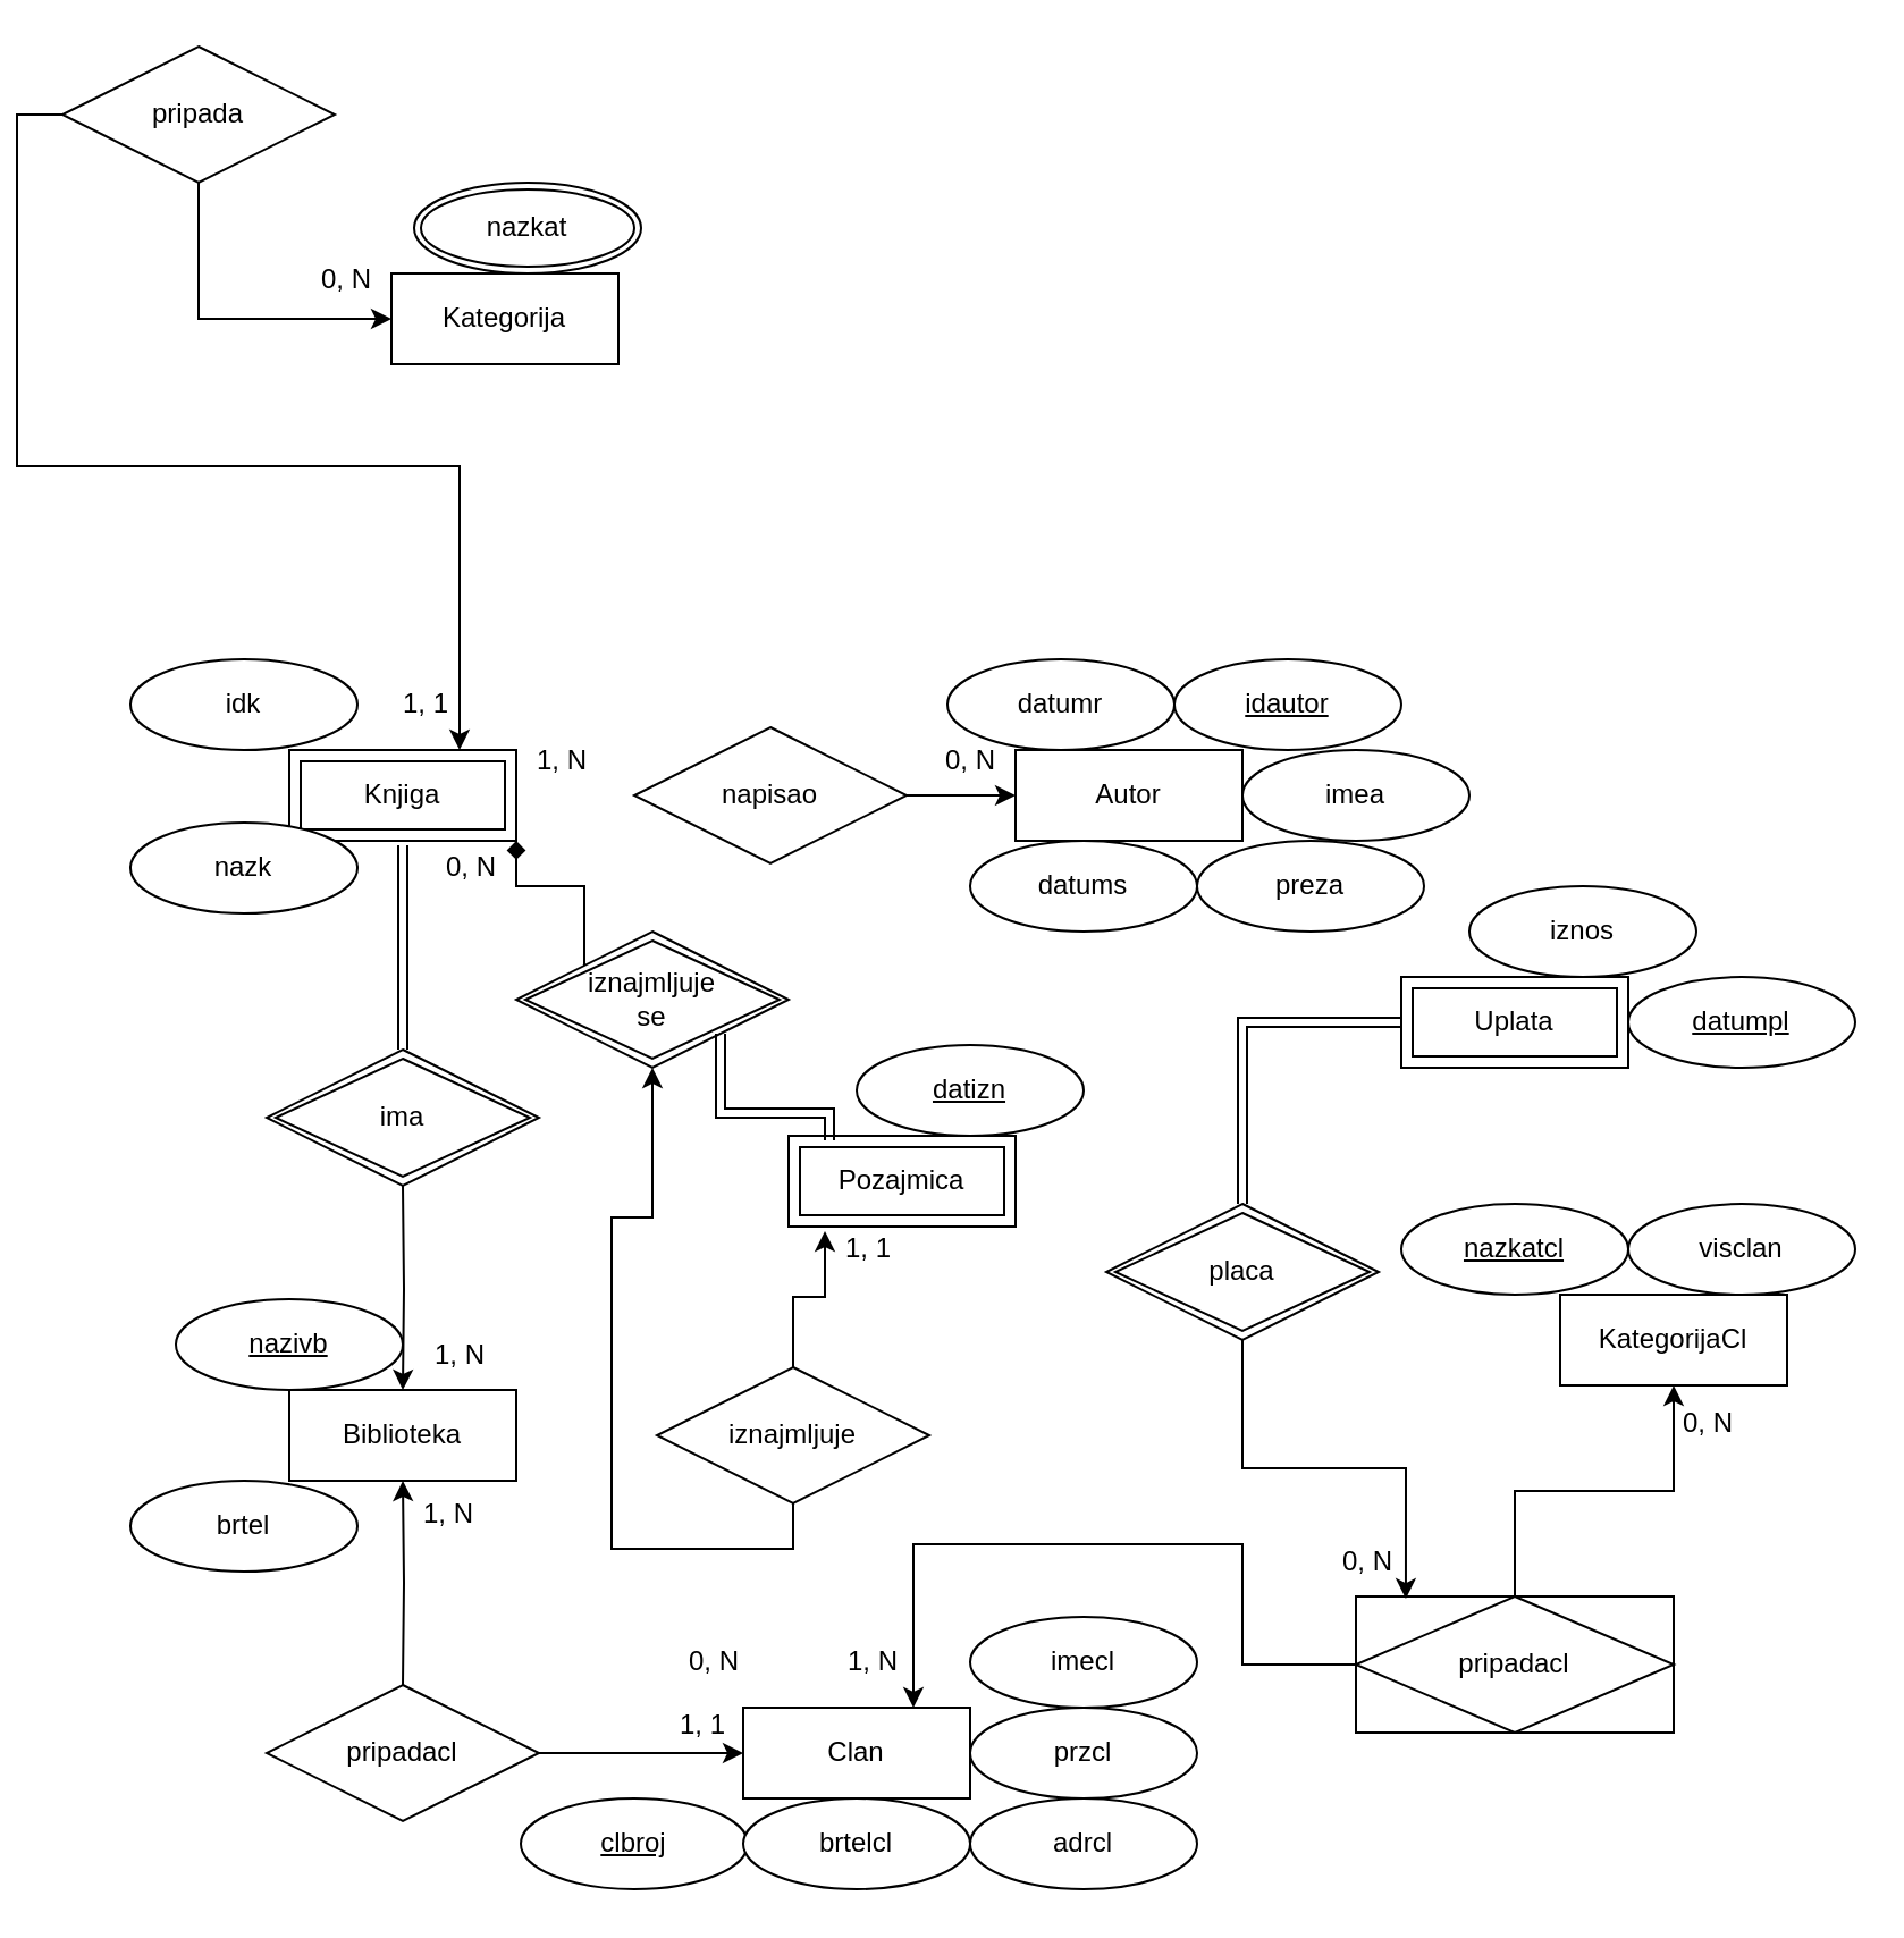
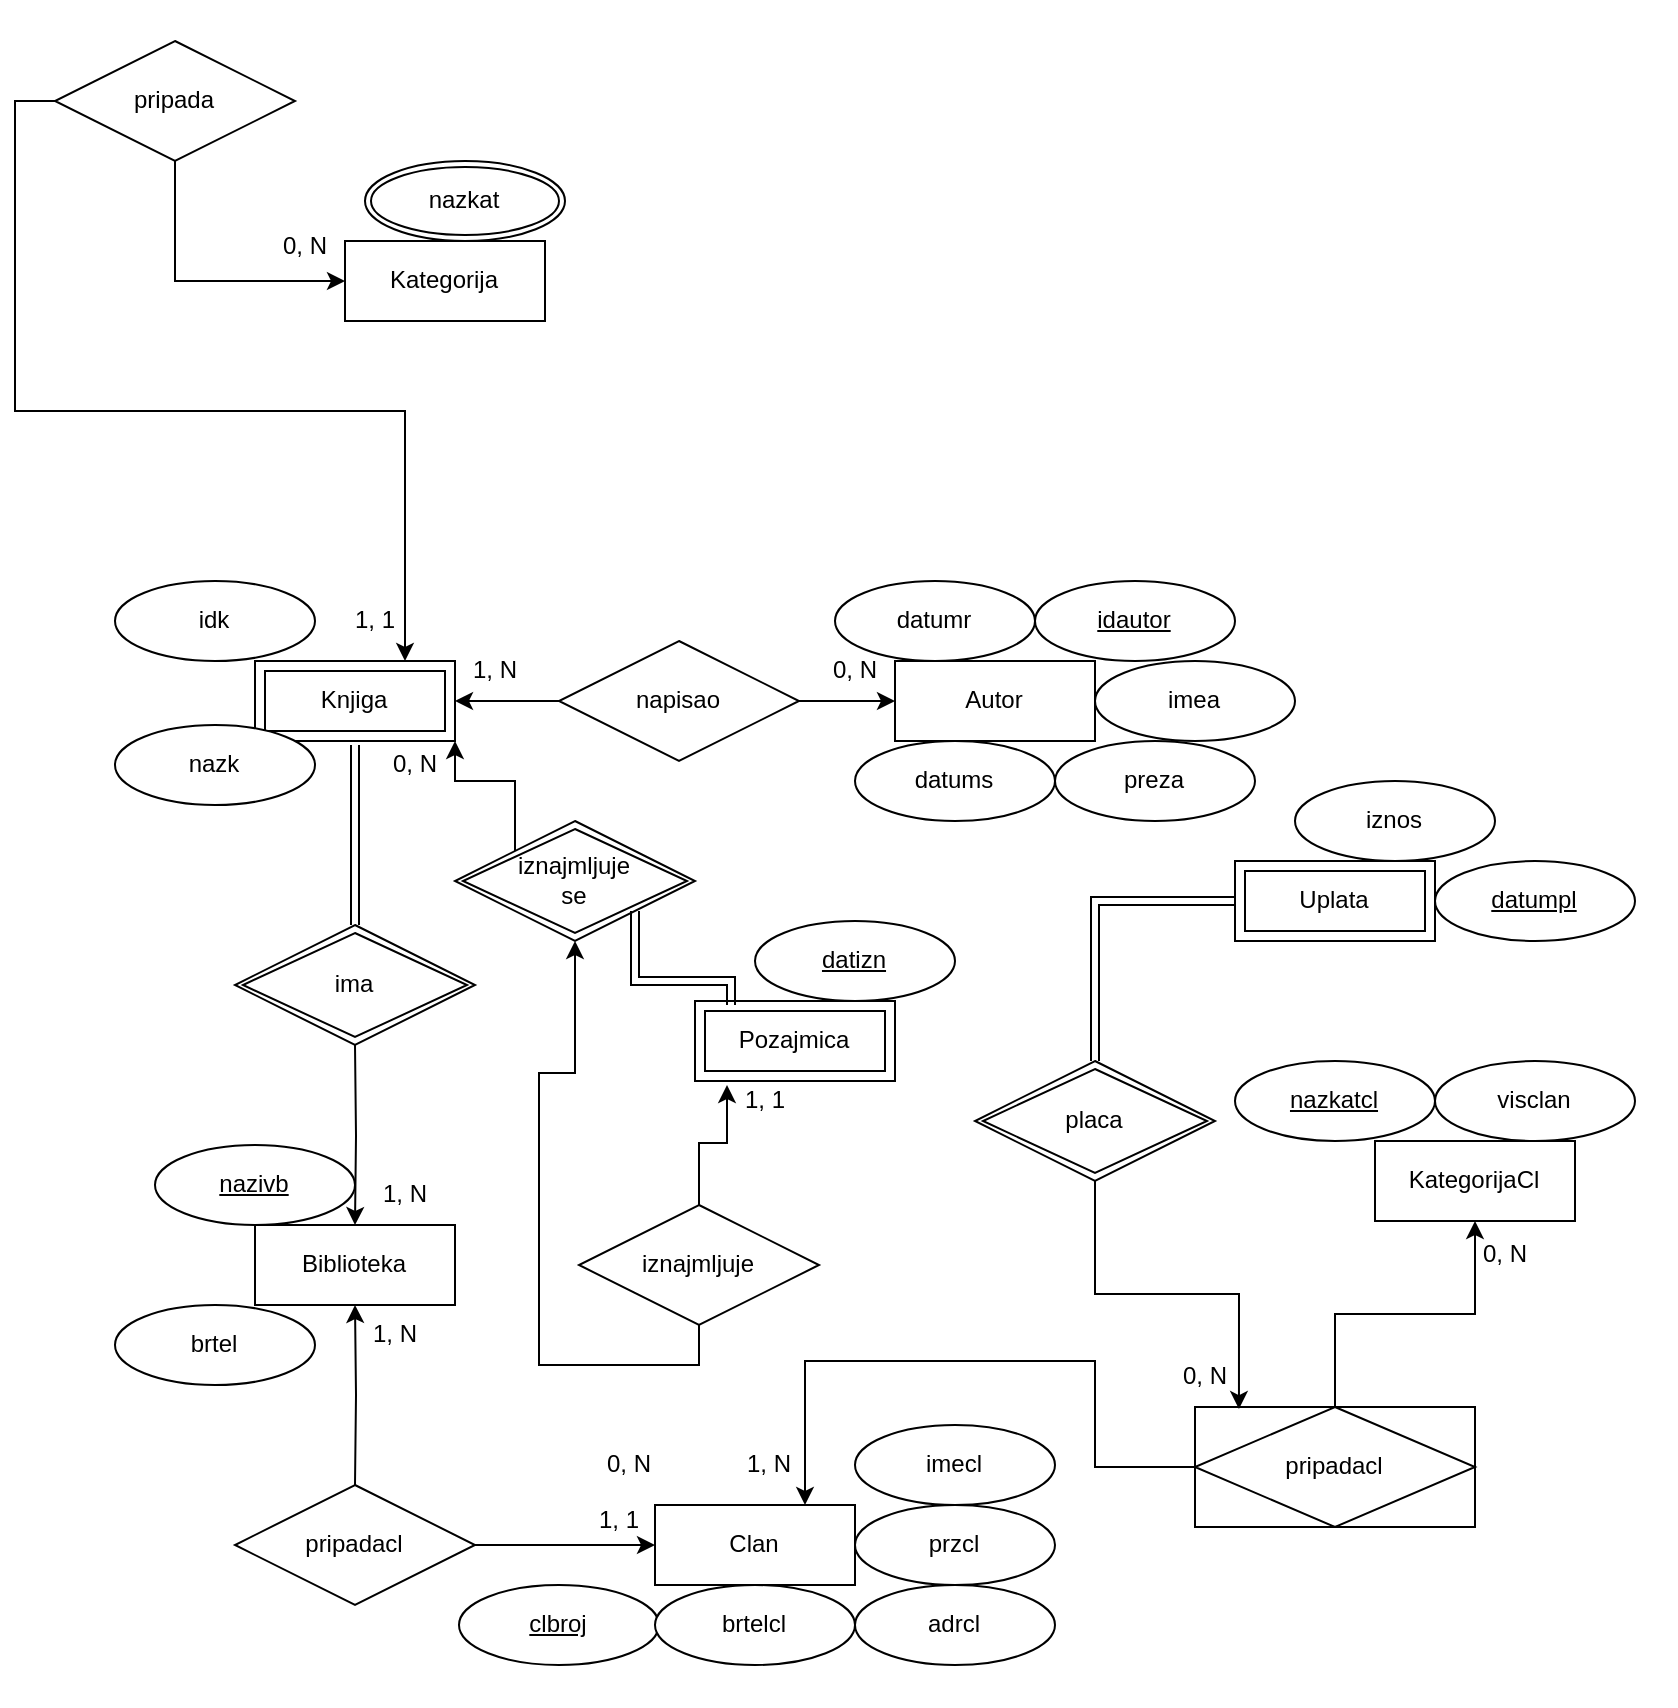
  <mxCell id="0" />
  <mxCell id="1" parent="0" />
  <mxCell id="2" value="Biblioteka" style="whiteSpace=wrap;html=1;align=center;" vertex="1" parent="1"><mxGeometry x="120" y="612" width="100" height="40" as="geometry" /></mxCell>
  <mxCell id="3" value="" style="edgeStyle=orthogonalEdgeStyle;rounded=0;orthogonalLoop=1;jettySize=auto;html=1;shape=link;" edge="1" parent="1"><mxGeometry relative="1" as="geometry"><mxPoint x="170" y="462" as="sourcePoint" /><mxPoint x="170" y="372" as="targetPoint" /></mxGeometry></mxCell>
  <mxCell id="4" value="" style="edgeStyle=orthogonalEdgeStyle;rounded=0;orthogonalLoop=1;jettySize=auto;html=1;" edge="1" parent="1" target="2"><mxGeometry relative="1" as="geometry"><mxPoint x="170" y="522" as="sourcePoint" /></mxGeometry></mxCell>
  <mxCell id="5" value="1, N" style="text;html=1;align=center;verticalAlign=middle;resizable=0;points=[];autosize=1;strokeColor=none;fillColor=none;" vertex="1" parent="1"><mxGeometry x="170" y="582" width="50" height="30" as="geometry" /></mxCell>
  <mxCell id="6" value="ima" style="shape=rhombus;double=1;perimeter=rhombusPerimeter;whiteSpace=wrap;html=1;align=center;" vertex="1" parent="1"><mxGeometry x="110" y="462" width="120" height="60" as="geometry" /></mxCell>
  <mxCell id="7" value="Knjiga" style="shape=ext;margin=3;double=1;whiteSpace=wrap;html=1;align=center;" vertex="1" parent="1"><mxGeometry x="120" y="330" width="100" height="40" as="geometry" /></mxCell>
  <mxCell id="8" value="nazivb" style="ellipse;whiteSpace=wrap;html=1;align=center;fontStyle=4;" vertex="1" parent="1"><mxGeometry x="70" y="572" width="100" height="40" as="geometry" /></mxCell>
  <mxCell id="9" value="brtel" style="ellipse;whiteSpace=wrap;html=1;align=center;" vertex="1" parent="1"><mxGeometry x="50" y="652" width="100" height="40" as="geometry" /></mxCell>
  <mxCell id="10" value="idk" style="ellipse;whiteSpace=wrap;html=1;align=center;" vertex="1" parent="1"><mxGeometry x="50" y="290" width="100" height="40" as="geometry" /></mxCell>
  <mxCell id="11" value="nazk" style="ellipse;whiteSpace=wrap;html=1;align=center;" vertex="1" parent="1"><mxGeometry x="50" y="362" width="100" height="40" as="geometry" /></mxCell>
  <mxCell id="12" value="Autor" style="whiteSpace=wrap;html=1;align=center;" vertex="1" parent="1"><mxGeometry x="440" y="330" width="100" height="40" as="geometry" /></mxCell>
  <mxCell id="13" value="idautor" style="ellipse;whiteSpace=wrap;html=1;align=center;fontStyle=4;" vertex="1" parent="1"><mxGeometry x="510" y="290" width="100" height="40" as="geometry" /></mxCell>
  <mxCell id="14" value="imea" style="ellipse;whiteSpace=wrap;html=1;align=center;" vertex="1" parent="1"><mxGeometry x="540" y="330" width="100" height="40" as="geometry" /></mxCell>
  <mxCell id="15" value="preza" style="ellipse;whiteSpace=wrap;html=1;align=center;" vertex="1" parent="1"><mxGeometry x="520" y="370" width="100" height="40" as="geometry" /></mxCell>
  <mxCell id="16" value="datumr" style="ellipse;whiteSpace=wrap;html=1;align=center;" vertex="1" parent="1"><mxGeometry x="410" y="290" width="100" height="40" as="geometry" /></mxCell>
  <mxCell id="17" value="datums" style="ellipse;whiteSpace=wrap;html=1;align=center;" vertex="1" parent="1"><mxGeometry x="420" y="370" width="100" height="40" as="geometry" /></mxCell>
+ <mxCell id="18" value="" style="edgeStyle=orthogonalEdgeStyle;rounded=0;orthogonalLoop=1;jettySize=auto;html=1;" edge="1" parent="1" source="20" target="7"><mxGeometry relative="1" as="geometry" /></mxCell>
  <mxCell id="19" style="edgeStyle=orthogonalEdgeStyle;rounded=0;orthogonalLoop=1;jettySize=auto;html=1;exitX=1;exitY=0.5;exitDx=0;exitDy=0;entryX=0;entryY=0.5;entryDx=0;entryDy=0;" edge="1" parent="1" source="20" target="12"><mxGeometry relative="1" as="geometry" /></mxCell>
  <mxCell id="20" value="napisao" style="shape=rhombus;perimeter=rhombusPerimeter;whiteSpace=wrap;html=1;align=center;" vertex="1" parent="1"><mxGeometry x="272" y="320" width="120" height="60" as="geometry" /></mxCell>
  <mxCell id="21" value="1, N" style="text;html=1;align=center;verticalAlign=middle;resizable=0;points=[];autosize=1;strokeColor=none;fillColor=none;" vertex="1" parent="1"><mxGeometry x="215" y="320" width="50" height="30" as="geometry" /></mxCell>
  <mxCell id="22" value="0, N" style="text;html=1;align=center;verticalAlign=middle;resizable=0;points=[];autosize=1;strokeColor=none;fillColor=none;" vertex="1" parent="1"><mxGeometry x="395" y="320" width="50" height="30" as="geometry" /></mxCell>
  <mxCell id="23" value="Kategorija" style="whiteSpace=wrap;html=1;align=center;" vertex="1" parent="1"><mxGeometry x="165" y="120" width="100" height="40" as="geometry" /></mxCell>
  <mxCell id="24" style="edgeStyle=orthogonalEdgeStyle;rounded=0;orthogonalLoop=1;jettySize=auto;html=1;exitX=0.5;exitY=1;exitDx=0;exitDy=0;entryX=0;entryY=0.5;entryDx=0;entryDy=0;" edge="1" parent="1" source="25" target="23"><mxGeometry relative="1" as="geometry" /></mxCell>
  <mxCell id="25" value="pripada" style="shape=rhombus;perimeter=rhombusPerimeter;whiteSpace=wrap;html=1;align=center;" vertex="1" parent="1"><mxGeometry x="20" y="20" width="120" height="60" as="geometry" /></mxCell>
  <mxCell id="26" style="edgeStyle=orthogonalEdgeStyle;rounded=0;orthogonalLoop=1;jettySize=auto;html=1;exitX=0;exitY=0.5;exitDx=0;exitDy=0;entryX=0.75;entryY=0;entryDx=0;entryDy=0;" edge="1" parent="1" source="25" target="7"><mxGeometry relative="1" as="geometry" /></mxCell>
  <mxCell id="27" value="0, N" style="text;html=1;align=center;verticalAlign=middle;resizable=0;points=[];autosize=1;strokeColor=none;fillColor=none;" vertex="1" parent="1"><mxGeometry x="120" y="108" width="50" height="30" as="geometry" /></mxCell>
  <mxCell id="28" value="nazkat" style="ellipse;shape=doubleEllipse;margin=3;whiteSpace=wrap;html=1;align=center;" vertex="1" parent="1"><mxGeometry x="175" y="80" width="100" height="40" as="geometry" /></mxCell>
  <mxCell id="29" value="" style="edgeStyle=orthogonalEdgeStyle;rounded=0;orthogonalLoop=1;jettySize=auto;html=1;entryX=0.5;entryY=1;entryDx=0;entryDy=0;" edge="1" parent="1" target="2"><mxGeometry relative="1" as="geometry"><mxPoint x="170" y="742" as="sourcePoint" /></mxGeometry></mxCell>
  <mxCell id="30" value="1, N" style="text;html=1;align=center;verticalAlign=middle;resizable=0;points=[];autosize=1;strokeColor=none;fillColor=none;" vertex="1" parent="1"><mxGeometry x="165" y="652" width="50" height="30" as="geometry" /></mxCell>
  <mxCell id="31" value="" style="edgeStyle=orthogonalEdgeStyle;rounded=0;orthogonalLoop=1;jettySize=auto;html=1;" edge="1" parent="1" source="32" target="33"><mxGeometry relative="1" as="geometry" /></mxCell>
  <mxCell id="32" value="pripadacl" style="shape=rhombus;perimeter=rhombusPerimeter;whiteSpace=wrap;html=1;align=center;" vertex="1" parent="1"><mxGeometry x="110" y="742" width="120" height="60" as="geometry" /></mxCell>
  <mxCell id="33" value="Clan" style="whiteSpace=wrap;html=1;align=center;" vertex="1" parent="1"><mxGeometry x="320" y="752" width="100" height="40" as="geometry" /></mxCell>
  <mxCell id="34" value="clbroj" style="ellipse;whiteSpace=wrap;html=1;align=center;fontStyle=4;" vertex="1" parent="1"><mxGeometry x="222" y="792" width="100" height="40" as="geometry" /></mxCell>
  <mxCell id="35" value="imecl" style="ellipse;whiteSpace=wrap;html=1;align=center;" vertex="1" parent="1"><mxGeometry x="420" y="712" width="100" height="40" as="geometry" /></mxCell>
  <mxCell id="36" value="przcl" style="ellipse;whiteSpace=wrap;html=1;align=center;" vertex="1" parent="1"><mxGeometry x="420" y="752" width="100" height="40" as="geometry" /></mxCell>
  <mxCell id="37" value="adrcl" style="ellipse;whiteSpace=wrap;html=1;align=center;" vertex="1" parent="1"><mxGeometry x="420" y="792" width="100" height="40" as="geometry" /></mxCell>
  <mxCell id="38" value="brtelcl" style="ellipse;whiteSpace=wrap;html=1;align=center;" vertex="1" parent="1"><mxGeometry x="320" y="792" width="100" height="40" as="geometry" /></mxCell>
  <mxCell id="39" value="1, 1" style="text;html=1;align=center;verticalAlign=middle;resizable=0;points=[];autosize=1;strokeColor=none;fillColor=none;" vertex="1" parent="1"><mxGeometry x="282" y="745" width="40" height="30" as="geometry" /></mxCell>
  <mxCell id="40" value="0, N" style="text;html=1;align=center;verticalAlign=middle;resizable=0;points=[];autosize=1;strokeColor=none;fillColor=none;" vertex="1" parent="1"><mxGeometry x="282" y="717" width="50" height="30" as="geometry" /></mxCell>
  <mxCell id="41" value="KategorijaCl" style="whiteSpace=wrap;html=1;align=center;" vertex="1" parent="1"><mxGeometry x="680" y="570" width="100" height="40" as="geometry" /></mxCell>
  <mxCell id="42" value="Uplata" style="shape=ext;margin=3;double=1;whiteSpace=wrap;html=1;align=center;" vertex="1" parent="1"><mxGeometry x="610" y="430" width="100" height="40" as="geometry" /></mxCell>
  <mxCell id="43" style="edgeStyle=orthogonalEdgeStyle;rounded=0;orthogonalLoop=1;jettySize=auto;html=1;exitX=0.5;exitY=0;exitDx=0;exitDy=0;entryX=0;entryY=0.5;entryDx=0;entryDy=0;shape=link;" edge="1" parent="1" source="44" target="42"><mxGeometry relative="1" as="geometry" /></mxCell>
  <mxCell id="44" value="placa" style="shape=rhombus;double=1;perimeter=rhombusPerimeter;whiteSpace=wrap;html=1;align=center;" vertex="1" parent="1"><mxGeometry x="480" y="530" width="120" height="60" as="geometry" /></mxCell>
  <mxCell id="45" style="edgeStyle=orthogonalEdgeStyle;rounded=0;orthogonalLoop=1;jettySize=auto;html=1;exitX=0;exitY=0.5;exitDx=0;exitDy=0;entryX=0.75;entryY=0;entryDx=0;entryDy=0;" edge="1" parent="1" source="47" target="33"><mxGeometry relative="1" as="geometry"><Array as="points"><mxPoint x="540" y="733" /><mxPoint x="540" y="680" /><mxPoint x="395" y="680" /></Array></mxGeometry></mxCell>
  <mxCell id="46" style="edgeStyle=orthogonalEdgeStyle;rounded=0;orthogonalLoop=1;jettySize=auto;html=1;exitX=0.5;exitY=0;exitDx=0;exitDy=0;" edge="1" parent="1" source="47" target="41"><mxGeometry relative="1" as="geometry"><mxPoint x="730" y="620" as="targetPoint" /></mxGeometry></mxCell>
  <mxCell id="47" value="pripadacl" style="shape=associativeEntity;whiteSpace=wrap;html=1;align=center;" vertex="1" parent="1"><mxGeometry x="590" y="703" width="140" height="60" as="geometry" /></mxCell>
  <mxCell id="48" style="edgeStyle=orthogonalEdgeStyle;rounded=0;orthogonalLoop=1;jettySize=auto;html=1;exitX=0.5;exitY=1;exitDx=0;exitDy=0;entryX=0.157;entryY=0.017;entryDx=0;entryDy=0;entryPerimeter=0;" edge="1" parent="1" source="44" target="47"><mxGeometry relative="1" as="geometry" /></mxCell>
  <mxCell id="49" value="iznos" style="ellipse;whiteSpace=wrap;html=1;align=center;" vertex="1" parent="1"><mxGeometry x="640" y="390" width="100" height="40" as="geometry" /></mxCell>
  <mxCell id="50" value="datumpl" style="ellipse;whiteSpace=wrap;html=1;align=center;fontStyle=4;" vertex="1" parent="1"><mxGeometry x="710" y="430" width="100" height="40" as="geometry" /></mxCell>
  <mxCell id="51" value="nazkatcl" style="ellipse;whiteSpace=wrap;html=1;align=center;fontStyle=4;" vertex="1" parent="1"><mxGeometry x="610" y="530" width="100" height="40" as="geometry" /></mxCell>
  <mxCell id="52" value="visclan" style="ellipse;whiteSpace=wrap;html=1;align=center;" vertex="1" parent="1"><mxGeometry x="710" y="530" width="100" height="40" as="geometry" /></mxCell>
  <mxCell id="53" style="edgeStyle=orthogonalEdgeStyle;rounded=0;orthogonalLoop=1;jettySize=auto;html=1;exitX=0.5;exitY=1;exitDx=0;exitDy=0;" edge="1" parent="1" source="54" target="57"><mxGeometry relative="1" as="geometry" /></mxCell>
  <mxCell id="54" value="iznajmljuje" style="shape=rhombus;perimeter=rhombusPerimeter;whiteSpace=wrap;html=1;align=center;" vertex="1" parent="1"><mxGeometry x="282" y="602" width="120" height="60" as="geometry" /></mxCell>
  <mxCell id="55" value="Pozajmica" style="shape=ext;margin=3;double=1;whiteSpace=wrap;html=1;align=center;" vertex="1" parent="1"><mxGeometry x="340" y="500" width="100" height="40" as="geometry" /></mxCell>
- <mxCell id="56" style="edgeStyle=orthogonalEdgeStyle;rounded=0;orthogonalLoop=1;jettySize=auto;html=1;exitX=0;exitY=0;exitDx=0;exitDy=0;entryX=1;entryY=1;entryDx=0;entryDy=0;endArrow=diamond;" edge="1" parent="1" source="57" target="7"><mxGeometry relative="1" as="geometry" /></mxCell>
+ <mxCell id="56" style="edgeStyle=orthogonalEdgeStyle;rounded=0;orthogonalLoop=1;jettySize=auto;html=1;exitX=0;exitY=0;exitDx=0;exitDy=0;entryX=1;entryY=1;entryDx=0;entryDy=0;" edge="1" parent="1" source="57" target="7"><mxGeometry relative="1" as="geometry" /></mxCell>
  <mxCell id="57" value="&lt;div&gt;iznajmljuje&lt;/div&gt;&lt;div&gt;se&lt;br&gt;&lt;/div&gt;" style="shape=rhombus;double=1;perimeter=rhombusPerimeter;whiteSpace=wrap;html=1;align=center;" vertex="1" parent="1"><mxGeometry x="220" y="410" width="120" height="60" as="geometry" /></mxCell>
  <mxCell id="58" style="edgeStyle=orthogonalEdgeStyle;rounded=0;orthogonalLoop=1;jettySize=auto;html=1;exitX=0.5;exitY=0;exitDx=0;exitDy=0;entryX=0.16;entryY=1.05;entryDx=0;entryDy=0;entryPerimeter=0;" edge="1" parent="1" source="54" target="55"><mxGeometry relative="1" as="geometry" /></mxCell>
  <mxCell id="59" style="edgeStyle=orthogonalEdgeStyle;rounded=0;orthogonalLoop=1;jettySize=auto;html=1;exitX=1;exitY=1;exitDx=0;exitDy=0;entryX=0.18;entryY=0.05;entryDx=0;entryDy=0;entryPerimeter=0;shape=link;" edge="1" parent="1" source="57" target="55"><mxGeometry relative="1" as="geometry" /></mxCell>
  <mxCell id="60" value="datizn" style="ellipse;whiteSpace=wrap;html=1;align=center;fontStyle=4;" vertex="1" parent="1"><mxGeometry x="370" y="460" width="100" height="40" as="geometry" /></mxCell>
  <mxCell id="61" value="1, 1" style="text;html=1;align=center;verticalAlign=middle;resizable=0;points=[];autosize=1;strokeColor=none;fillColor=none;" vertex="1" parent="1"><mxGeometry x="355" y="535" width="40" height="30" as="geometry" /></mxCell>
  <mxCell id="62" value="0, N" style="text;html=1;align=center;verticalAlign=middle;resizable=0;points=[];autosize=1;strokeColor=none;fillColor=none;" vertex="1" parent="1"><mxGeometry x="175" y="367" width="50" height="30" as="geometry" /></mxCell>
  <mxCell id="63" value="1, N" style="text;html=1;align=center;verticalAlign=middle;resizable=0;points=[];autosize=1;strokeColor=none;fillColor=none;" vertex="1" parent="1"><mxGeometry x="352" y="717" width="50" height="30" as="geometry" /></mxCell>
  <mxCell id="64" value="0, N" style="text;html=1;align=center;verticalAlign=middle;resizable=0;points=[];autosize=1;strokeColor=none;fillColor=none;" vertex="1" parent="1"><mxGeometry x="720" y="612" width="50" height="30" as="geometry" /></mxCell>
  <mxCell id="65" value="0, N" style="text;html=1;align=center;verticalAlign=middle;resizable=0;points=[];autosize=1;strokeColor=none;fillColor=none;" vertex="1" parent="1"><mxGeometry x="570" y="673" width="50" height="30" as="geometry" /></mxCell>
  <mxCell id="66" value="1, 1" style="text;html=1;align=center;verticalAlign=middle;resizable=0;points=[];autosize=1;strokeColor=none;fillColor=none;" vertex="1" parent="1"><mxGeometry x="160" y="295" width="40" height="30" as="geometry" /></mxCell>
